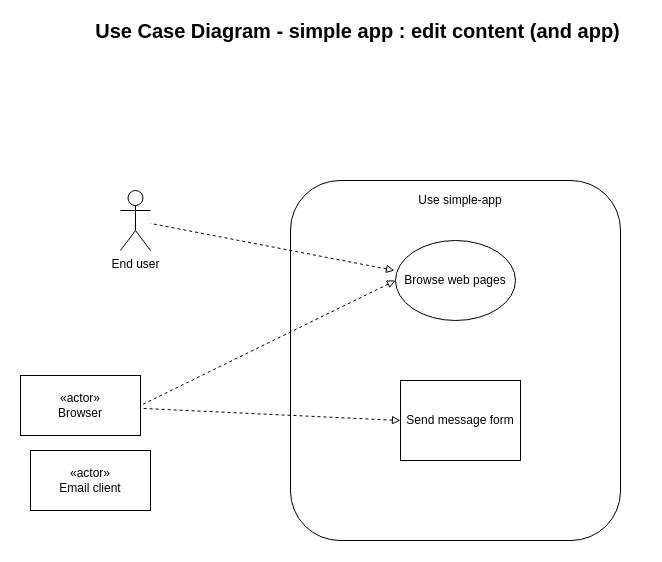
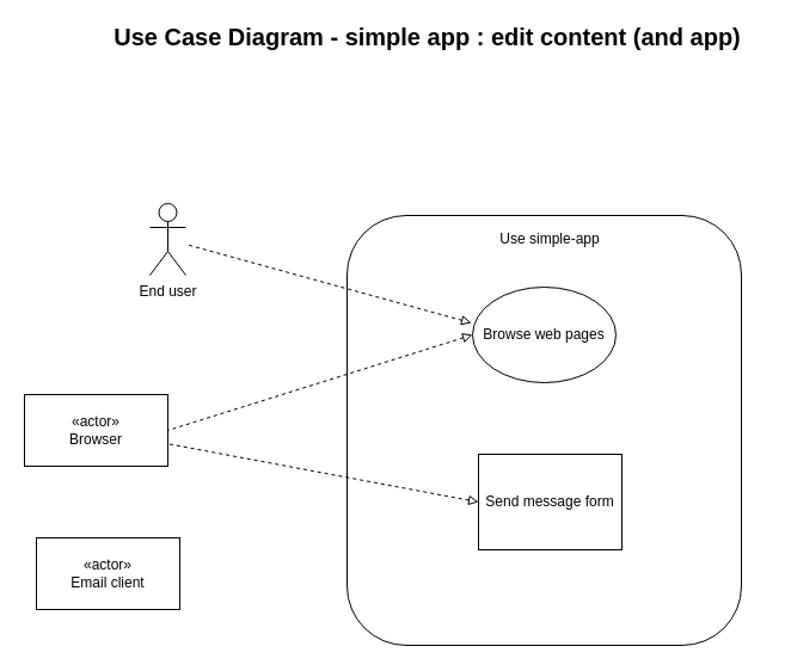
  <mxCell id="0" />
  <mxCell id="1" parent="0" />
  <mxCell id="2" value="" style="rounded=1;whiteSpace=wrap;html=1;" parent="1" vertex="1"><mxGeometry x="290" y="180" width="330" height="360" as="geometry" /></mxCell>
  <mxCell id="3" value="Use simple-app" style="text;html=1;strokeColor=none;fillColor=none;align=center;verticalAlign=middle;whiteSpace=wrap;rounded=0;" parent="1" vertex="1"><mxGeometry x="370" y="190" width="180" height="20" as="geometry" /></mxCell>
  <mxCell id="4" value="Browse web pages" style="ellipse;whiteSpace=wrap;html=1;" parent="1" vertex="1"><mxGeometry x="395" y="240" width="120" height="80" as="geometry" /></mxCell>
- <mxCell id="5" value="End user" style="shape=umlActor;verticalLabelPosition=bottom;labelBackgroundColor=#ffffff;verticalAlign=top;html=1;outlineConnect=0;" parent="1" vertex="1"><mxGeometry x="120" y="190" width="30" height="60" as="geometry" /></mxCell>
- <mxCell id="6" value="«actor»&lt;br&gt;Browser" style="rounded=0;whiteSpace=wrap;html=1;" parent="1" vertex="1"><mxGeometry x="20" y="375" width="120" height="60" as="geometry" /></mxCell>
+ <mxCell id="5" value="End user" style="shape=umlActor;verticalLabelPosition=bottom;labelBackgroundColor=#ffffff;verticalAlign=top;html=1;outlineConnect=0;" parent="1" vertex="1"><mxGeometry x="125" y="170" width="30" height="60" as="geometry" /></mxCell>
+ <mxCell id="6" value="«actor»&lt;br&gt;Browser" style="rounded=0;whiteSpace=wrap;html=1;" parent="1" vertex="1"><mxGeometry x="20" y="330" width="120" height="60" as="geometry" /></mxCell>
  <mxCell id="7" value="" style="endArrow=none;dashed=1;html=1;endFill=0;startArrow=block;startFill=0;" parent="1" target="5" edge="1"><mxGeometry width="50" height="50" relative="1" as="geometry"><mxPoint x="394" y="270" as="sourcePoint" /><mxPoint x="-125" y="380" as="targetPoint" /></mxGeometry></mxCell>
  <mxCell id="8" value="" style="endArrow=none;dashed=1;html=1;entryX=1;entryY=0.5;entryDx=0;entryDy=0;exitX=0;exitY=0.5;exitDx=0;exitDy=0;endFill=0;startArrow=block;startFill=0;" parent="1" source="4" target="6" edge="1"><mxGeometry width="50" height="50" relative="1" as="geometry"><mxPoint x="-390" y="410" as="sourcePoint" /><mxPoint x="-115" y="390" as="targetPoint" /></mxGeometry></mxCell>
  <mxCell id="9" value="&lt;b&gt;&lt;font style=&quot;font-size: 20px&quot;&gt;Use Case Diagram - simple app : edit content (and app)&lt;br&gt;&lt;/font&gt;&lt;/b&gt;" style="text;html=1;strokeColor=none;fillColor=none;align=center;verticalAlign=middle;whiteSpace=wrap;rounded=0;" vertex="1" parent="1"><mxGeometry x="75" y="20" width="565" height="20" as="geometry" /></mxCell>
  <mxCell id="10" value="Send message form" style="whiteSpace=wrap;html=1;rounded=0;" vertex="1" parent="1"><mxGeometry x="400" y="380" width="120" height="80" as="geometry" /></mxCell>
  <mxCell id="11" value="«actor»&lt;br&gt;Email client" style="rounded=0;whiteSpace=wrap;html=1;" vertex="1" parent="1"><mxGeometry x="30" y="450" width="120" height="60" as="geometry" /></mxCell>
  <mxCell id="12" value="" style="endArrow=none;dashed=1;html=1;exitX=0;exitY=0.5;exitDx=0;exitDy=0;endFill=0;startArrow=block;startFill=0;" edge="1" parent="1" source="10" target="6"><mxGeometry width="50" height="50" relative="1" as="geometry"><mxPoint x="405" y="290" as="sourcePoint" /><mxPoint x="150" y="400" as="targetPoint" /></mxGeometry></mxCell>
